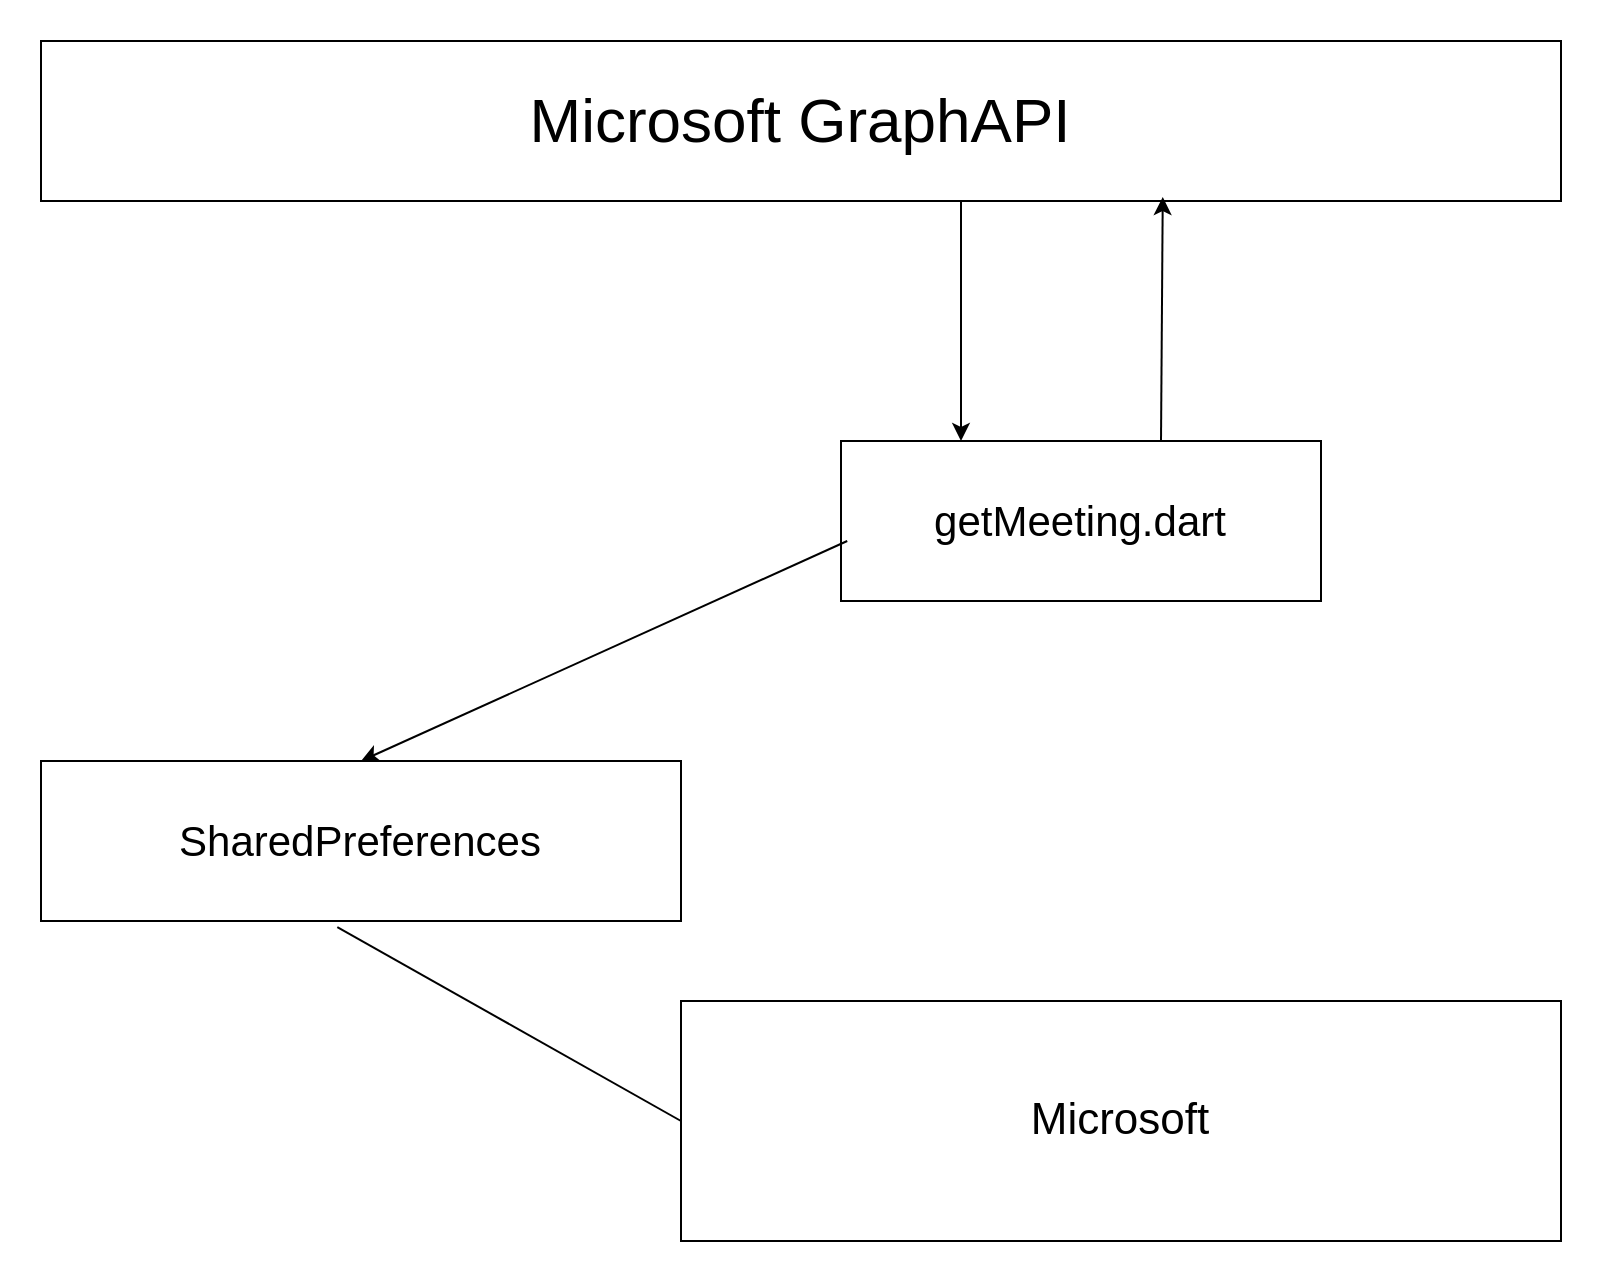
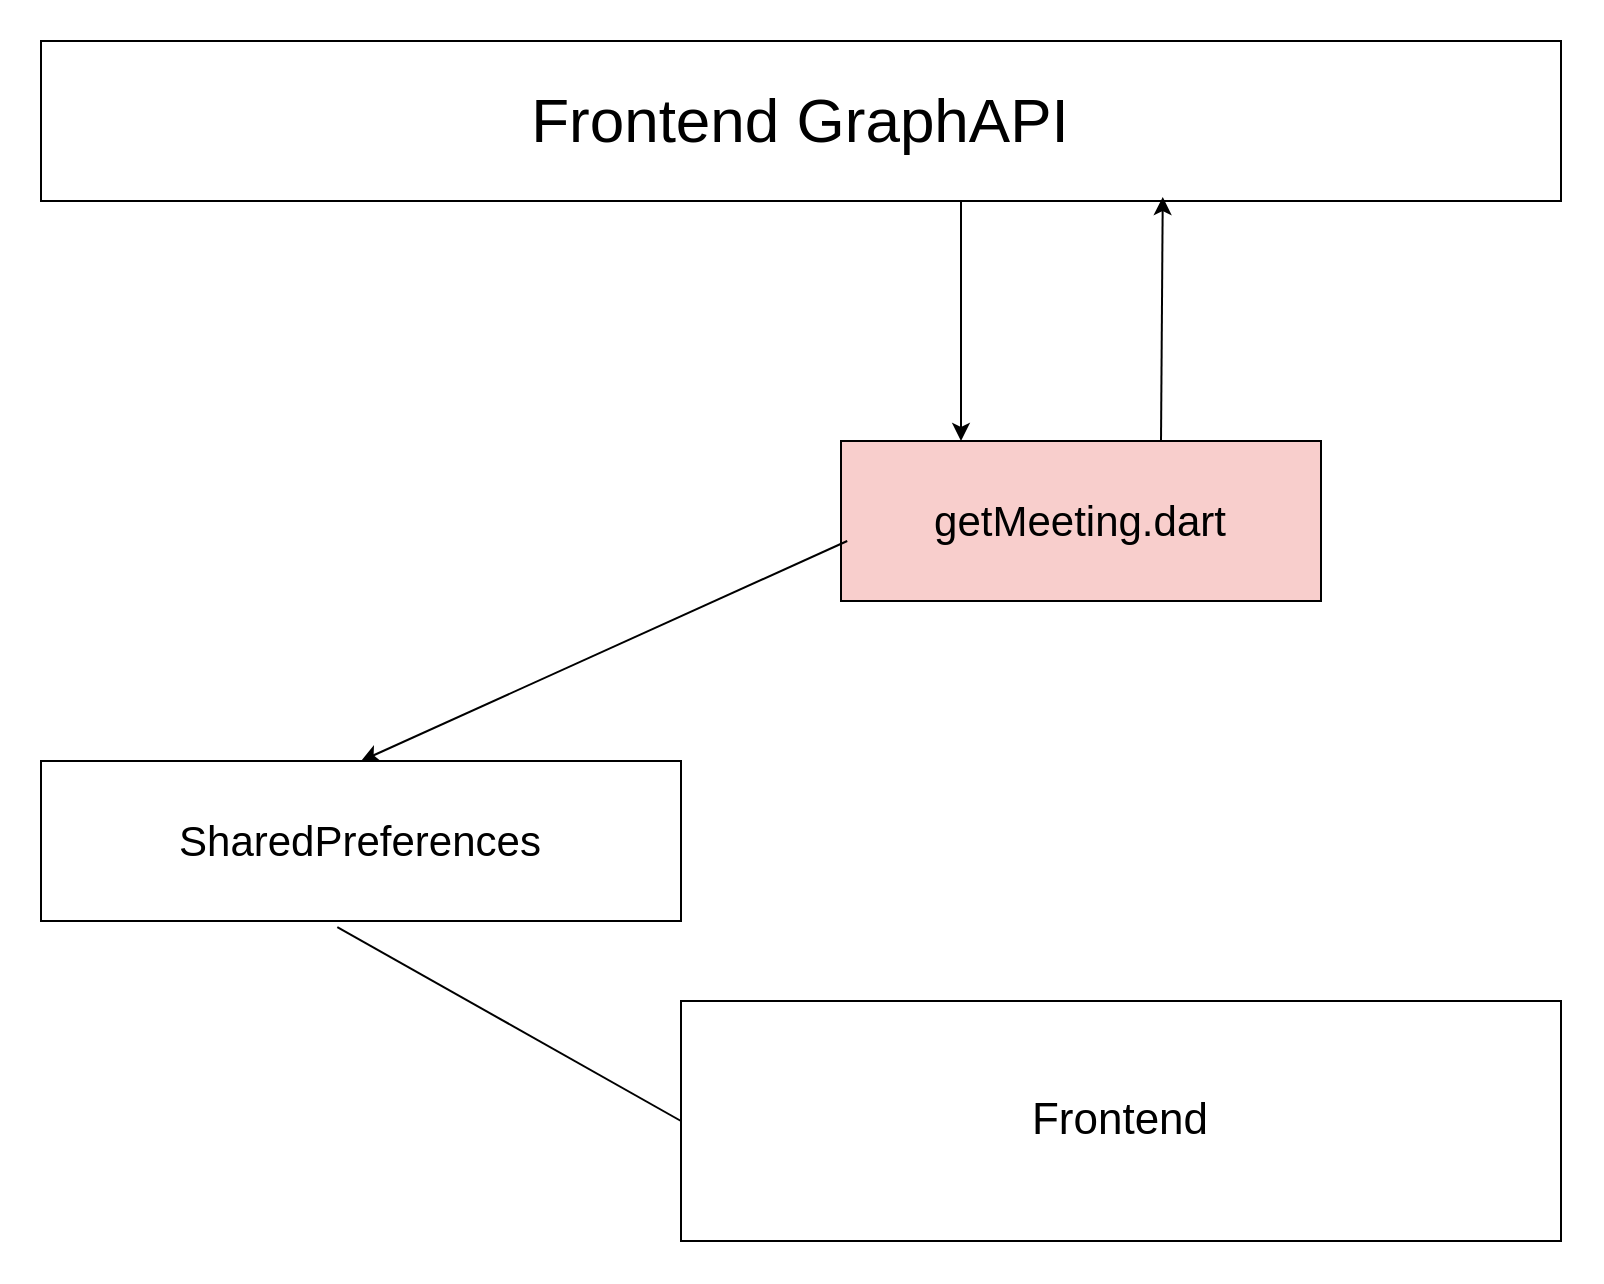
  <mxCell id="0" />
  <mxCell id="1" parent="0" />
- <mxCell id="2" value="&lt;font style=&quot;font-size: 31px;&quot;&gt;Microsoft GraphAPI&lt;br&gt;&lt;/font&gt;" style="rounded=0;whiteSpace=wrap;html=1;" vertex="1" parent="1"><mxGeometry x="20" y="20" width="760" height="80" as="geometry" /></mxCell>
- <mxCell id="3" value="&lt;font style=&quot;font-size: 21px;&quot;&gt;getMeeting.dart&lt;/font&gt;" style="rounded=0;whiteSpace=wrap;html=1;" vertex="1" parent="1"><mxGeometry x="420" y="220" width="240" height="80" as="geometry" /></mxCell>
+ <mxCell id="2" value="&lt;font style=&quot;font-size: 31px;&quot;&gt;Frontend GraphAPI&lt;br&gt;&lt;/font&gt;" style="rounded=0;whiteSpace=wrap;html=1;" vertex="1" parent="1"><mxGeometry x="20" y="20" width="760" height="80" as="geometry" /></mxCell>
+ <mxCell id="3" value="&lt;font style=&quot;font-size: 21px;&quot;&gt;getMeeting.dart&lt;/font&gt;" style="rounded=0;whiteSpace=wrap;html=1;fillColor=#f8cecc;" vertex="1" parent="1"><mxGeometry x="420" y="220" width="240" height="80" as="geometry" /></mxCell>
  <mxCell id="4" value="" style="endArrow=classic;html=1;rounded=0;entryX=0.738;entryY=0.975;entryDx=0;entryDy=0;entryPerimeter=0;" edge="1" parent="1" target="2"><mxGeometry width="50" height="50" relative="1" as="geometry"><mxPoint x="580" y="220" as="sourcePoint" /><mxPoint x="630" y="170" as="targetPoint" /></mxGeometry></mxCell>
  <mxCell id="5" value="" style="endArrow=classic;html=1;rounded=0;entryX=0.25;entryY=0;entryDx=0;entryDy=0;" edge="1" parent="1" target="3"><mxGeometry width="50" height="50" relative="1" as="geometry"><mxPoint x="480" y="100" as="sourcePoint" /><mxPoint x="530" y="50" as="targetPoint" /></mxGeometry></mxCell>
  <mxCell id="6" value="" style="endArrow=classic;html=1;rounded=0;exitX=0.013;exitY=0.625;exitDx=0;exitDy=0;exitPerimeter=0;" edge="1" parent="1" source="3"><mxGeometry width="50" height="50" relative="1" as="geometry"><mxPoint x="290" y="260" as="sourcePoint" /><mxPoint x="180" y="380" as="targetPoint" /></mxGeometry></mxCell>
  <mxCell id="7" value="&lt;font style=&quot;font-size: 21px;&quot;&gt;SharedPreferences&lt;font style=&quot;font-size: 21px;&quot;&gt;&lt;br&gt;&lt;/font&gt;&lt;/font&gt;" style="rounded=0;whiteSpace=wrap;html=1;" vertex="1" parent="1"><mxGeometry x="20" y="380" width="320" height="80" as="geometry" /></mxCell>
- <mxCell id="8" value="&lt;font style=&quot;font-size: 22px;&quot;&gt;Microsoft&lt;/font&gt;" style="rounded=0;whiteSpace=wrap;html=1;" vertex="1" parent="1"><mxGeometry x="340" y="500" width="440" height="120" as="geometry" /></mxCell>
+ <mxCell id="8" value="&lt;font style=&quot;font-size: 22px;&quot;&gt;Frontend&lt;/font&gt;" style="rounded=0;whiteSpace=wrap;html=1;" vertex="1" parent="1"><mxGeometry x="340" y="500" width="440" height="120" as="geometry" /></mxCell>
  <mxCell id="9" value="" style="endArrow=none;html=1;rounded=0;entryX=0;entryY=0.5;entryDx=0;entryDy=0;exitX=0.463;exitY=1.038;exitDx=0;exitDy=0;exitPerimeter=0;" edge="1" parent="1" source="7" target="8"><mxGeometry width="50" height="50" relative="1" as="geometry"><mxPoint x="340" y="420" as="sourcePoint" /><mxPoint x="390" y="370" as="targetPoint" /></mxGeometry></mxCell>
